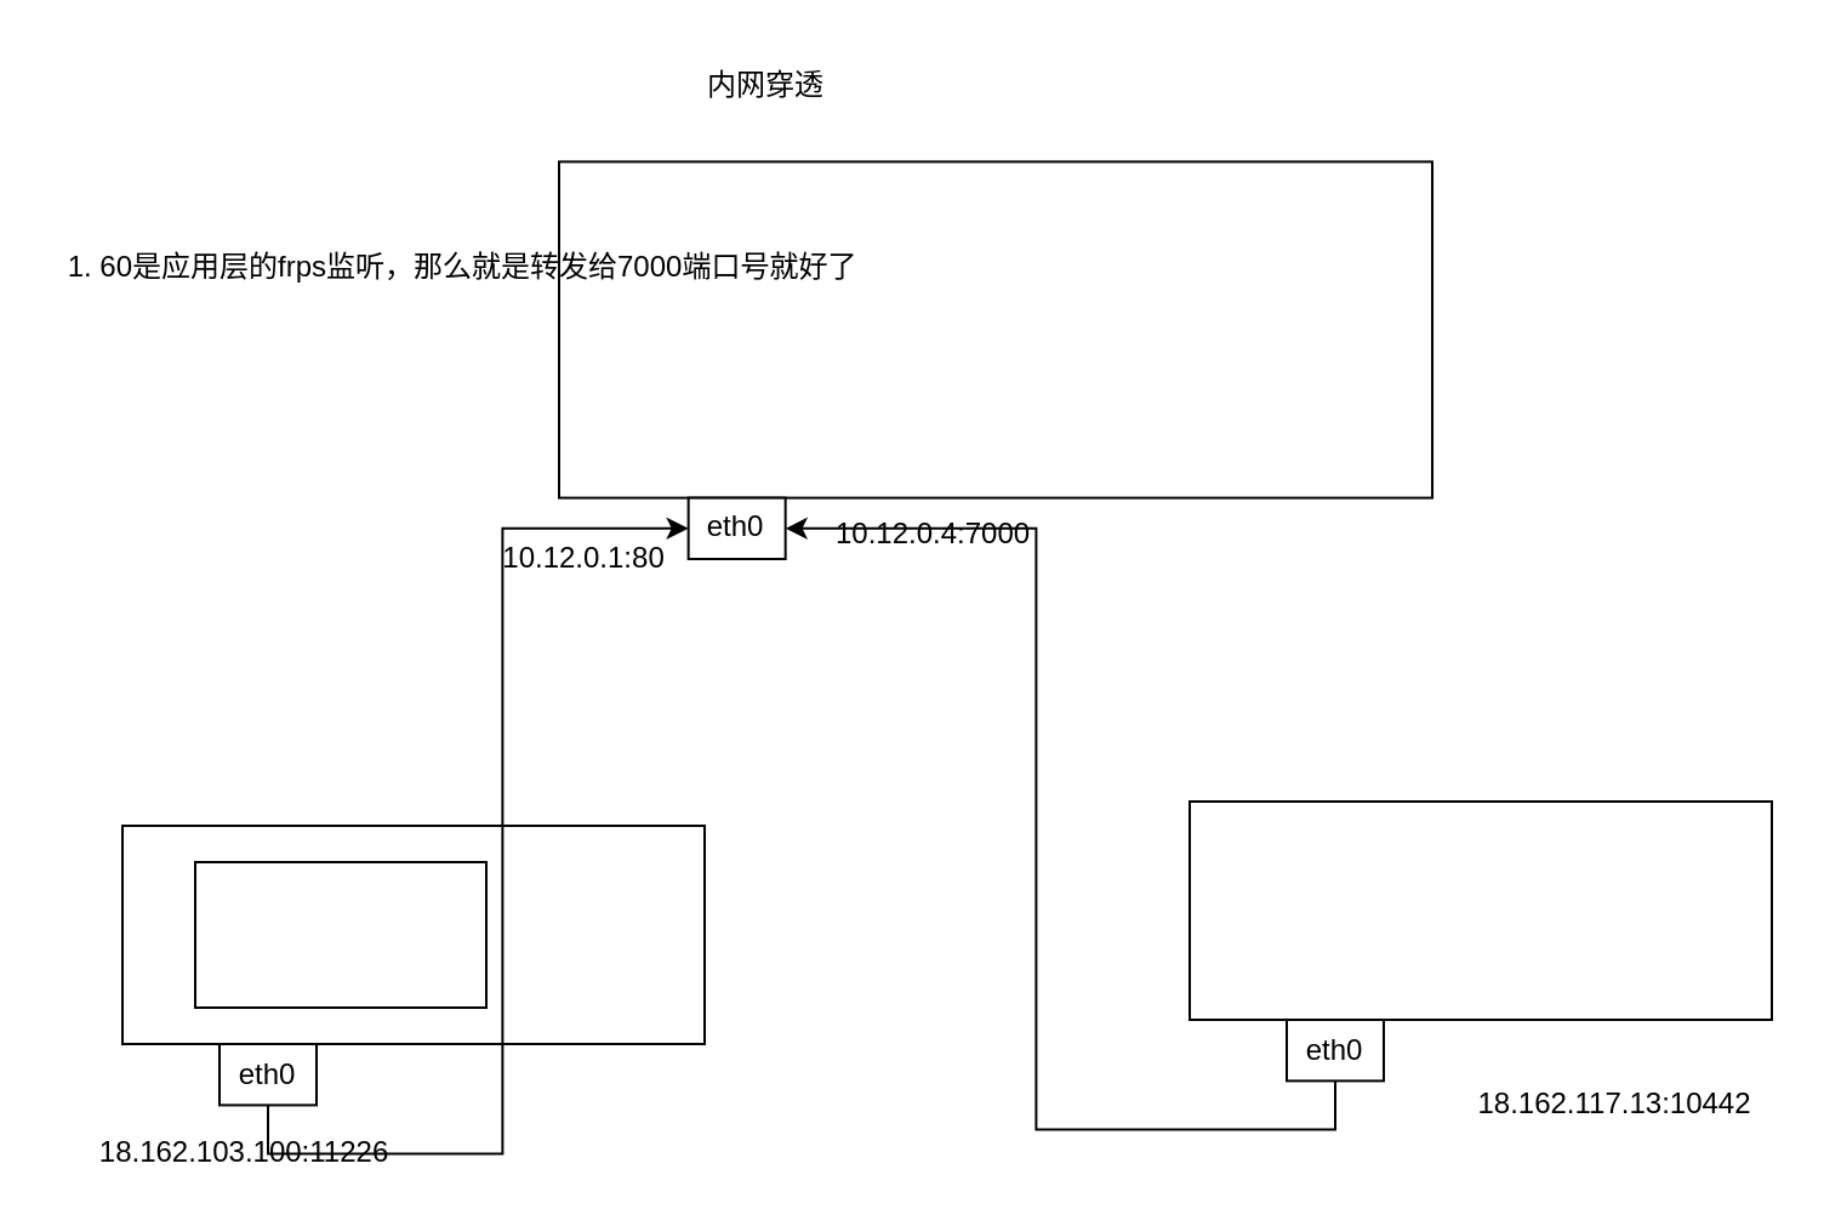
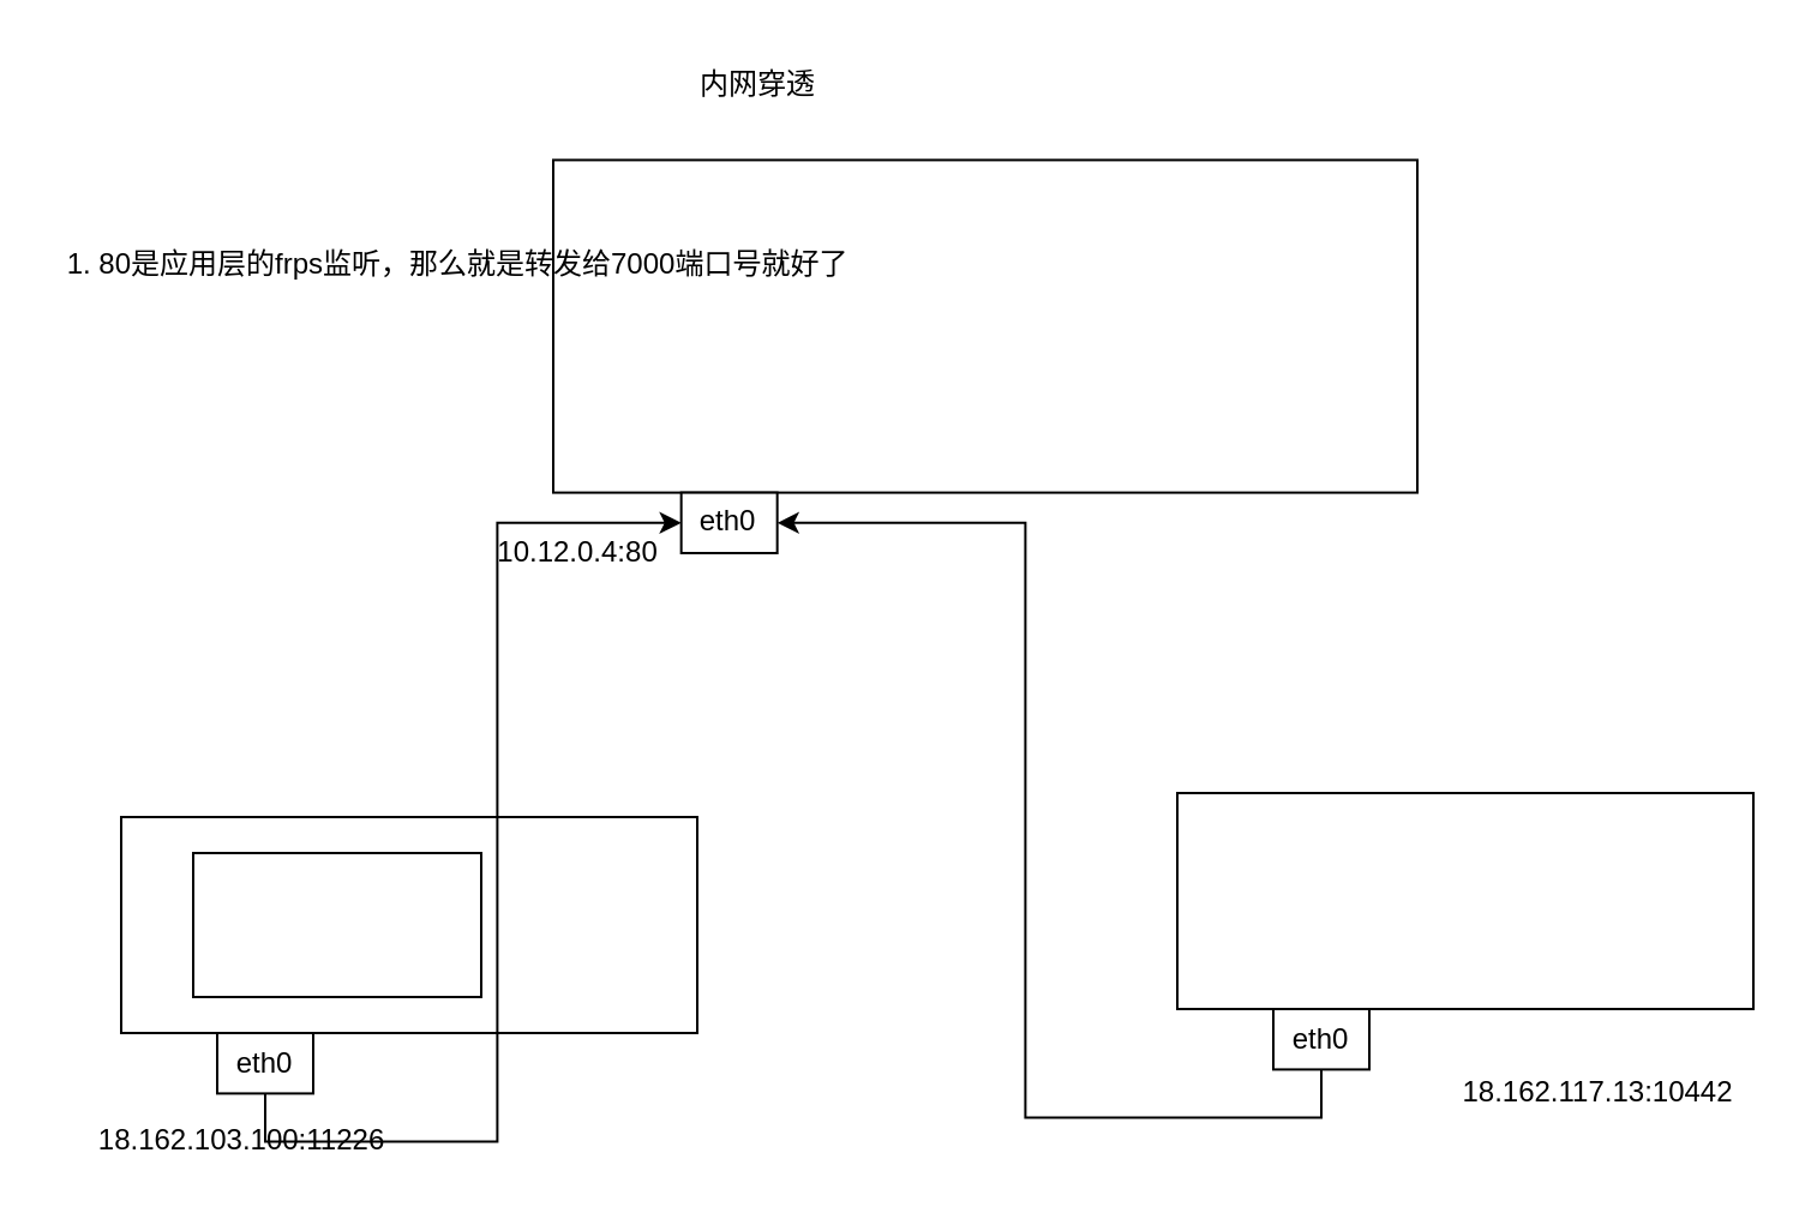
  <mxCell id="0" />
  <mxCell id="1" parent="0" />
  <mxCell id="2" value="" style="group" vertex="1" connectable="0" parent="1"><mxGeometry x="230" y="20" width="360" height="210" as="geometry" /></mxCell>
  <mxCell id="3" value="" style="group" vertex="1" connectable="0" parent="2"><mxGeometry width="360" height="210" as="geometry" /></mxCell>
  <mxCell id="4" value="" style="rounded=0;whiteSpace=wrap;html=1;" vertex="1" parent="3"><mxGeometry y="46.2" width="360" height="138.6" as="geometry" /></mxCell>
  <mxCell id="5" value="内网穿透" style="text;html=1;align=center;verticalAlign=middle;resizable=0;points=[];autosize=1;strokeColor=none;fillColor=none;" vertex="1" parent="3"><mxGeometry x="55" y="5" width="60" height="20" as="geometry" /></mxCell>
  <mxCell id="6" value="eth0" style="rounded=0;whiteSpace=wrap;html=1;" vertex="1" parent="3"><mxGeometry x="53.333" y="184.8" width="40" height="25.2" as="geometry" /></mxCell>
- <mxCell id="7" value="1. 60是应用层的frps监听，那么就是转发给7000端口号就好了" style="text;html=1;align=center;verticalAlign=middle;resizable=0;points=[];autosize=1;strokeColor=none;fillColor=none;" vertex="1" parent="3"><mxGeometry x="-210" y="80" width="340" height="20" as="geometry" /></mxCell>
+ <mxCell id="7" value="1. 80是应用层的frps监听，那么就是转发给7000端口号就好了" style="text;html=1;align=center;verticalAlign=middle;resizable=0;points=[];autosize=1;strokeColor=none;fillColor=none;" vertex="1" parent="3"><mxGeometry x="-210" y="80" width="340" height="20" as="geometry" /></mxCell>
  <mxCell id="8" value="" style="rounded=0;whiteSpace=wrap;html=1;" vertex="1" parent="1"><mxGeometry x="490" y="330" width="240" height="90" as="geometry" /></mxCell>
  <mxCell id="9" style="edgeStyle=orthogonalEdgeStyle;rounded=0;orthogonalLoop=1;jettySize=auto;html=1;exitX=0.5;exitY=1;exitDx=0;exitDy=0;entryX=1;entryY=0.5;entryDx=0;entryDy=0;" edge="1" parent="1" source="10" target="6"><mxGeometry relative="1" as="geometry" /></mxCell>
  <mxCell id="10" value="eth0" style="rounded=0;whiteSpace=wrap;html=1;" vertex="1" parent="1"><mxGeometry x="530.003" y="420" width="40" height="25.2" as="geometry" /></mxCell>
  <mxCell id="11" value="" style="rounded=0;whiteSpace=wrap;html=1;" vertex="1" parent="1"><mxGeometry x="50" y="340" width="240" height="90" as="geometry" /></mxCell>
  <mxCell id="12" style="edgeStyle=orthogonalEdgeStyle;rounded=0;orthogonalLoop=1;jettySize=auto;html=1;exitX=0.5;exitY=1;exitDx=0;exitDy=0;entryX=0;entryY=0.5;entryDx=0;entryDy=0;" edge="1" parent="1" source="13" target="6"><mxGeometry relative="1" as="geometry" /></mxCell>
  <mxCell id="13" value="eth0" style="rounded=0;whiteSpace=wrap;html=1;" vertex="1" parent="1"><mxGeometry x="90.003" y="430" width="40" height="25.2" as="geometry" /></mxCell>
  <mxCell id="14" value="" style="rounded=0;whiteSpace=wrap;html=1;" vertex="1" parent="1"><mxGeometry x="80" y="355" width="120" height="60" as="geometry" /></mxCell>
  <mxCell id="15" value="18.162.117.13:10442" style="text;html=1;align=center;verticalAlign=middle;resizable=0;points=[];autosize=1;strokeColor=none;fillColor=none;" vertex="1" parent="1"><mxGeometry x="600" y="445.2" width="130" height="20" as="geometry" /></mxCell>
- <mxCell id="16" value="10.12.0.4:7000" style="text;html=1;align=center;verticalAlign=middle;resizable=0;points=[];autosize=1;strokeColor=none;fillColor=none;" vertex="1" parent="1"><mxGeometry x="334" y="210" width="100" height="20" as="geometry" /></mxCell>
  <mxCell id="17" value="18.162.103.100:11226" style="text;html=1;align=center;verticalAlign=middle;resizable=0;points=[];autosize=1;strokeColor=none;fillColor=none;" vertex="1" parent="1"><mxGeometry x="35" y="465.2" width="130" height="20" as="geometry" /></mxCell>
- <mxCell id="18" value="10.12.0.1:80" style="text;html=1;align=center;verticalAlign=middle;resizable=0;points=[];autosize=1;strokeColor=none;fillColor=none;" vertex="1" parent="1"><mxGeometry x="200" y="220" width="80" height="20" as="geometry" /></mxCell>
+ <mxCell id="18" value="10.12.0.4:80" style="text;html=1;align=center;verticalAlign=middle;resizable=0;points=[];autosize=1;strokeColor=none;fillColor=none;" vertex="1" parent="1"><mxGeometry x="200" y="220" width="80" height="20" as="geometry" /></mxCell>
